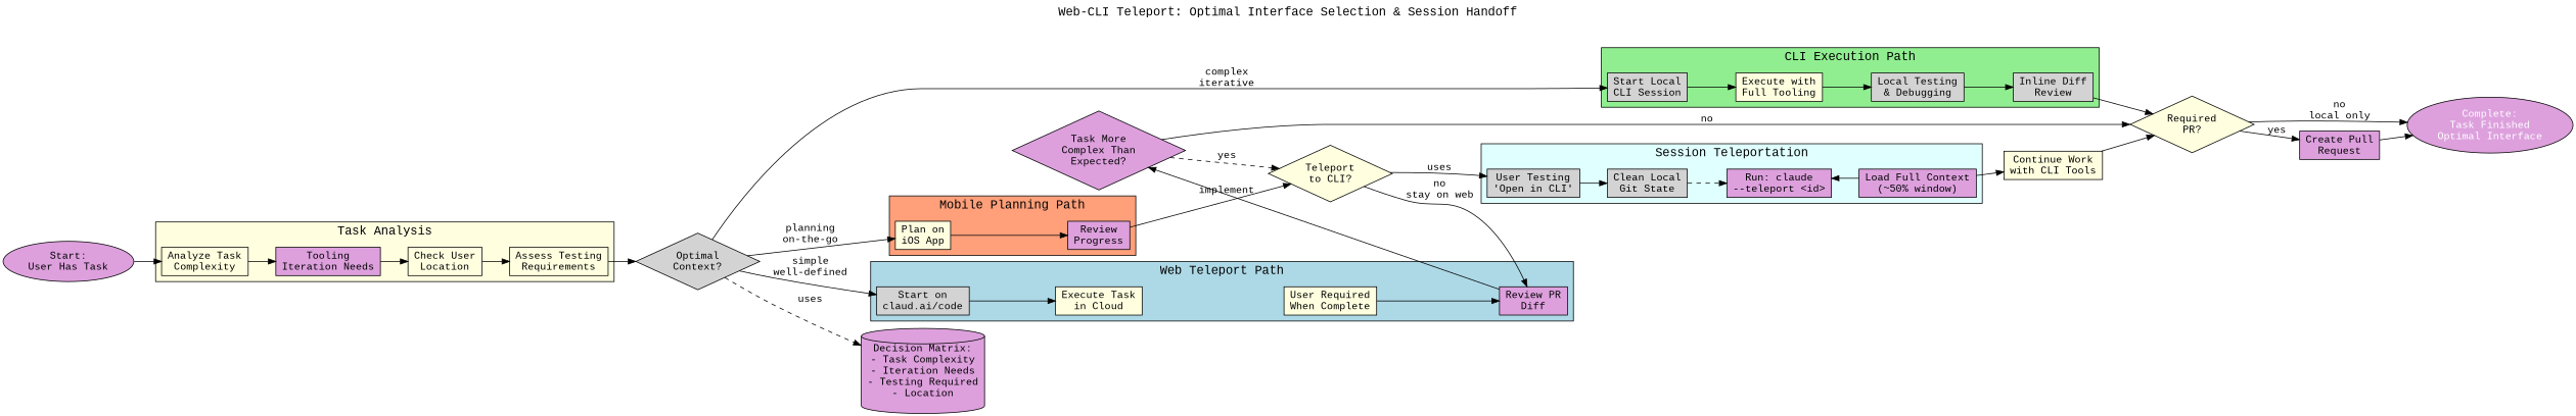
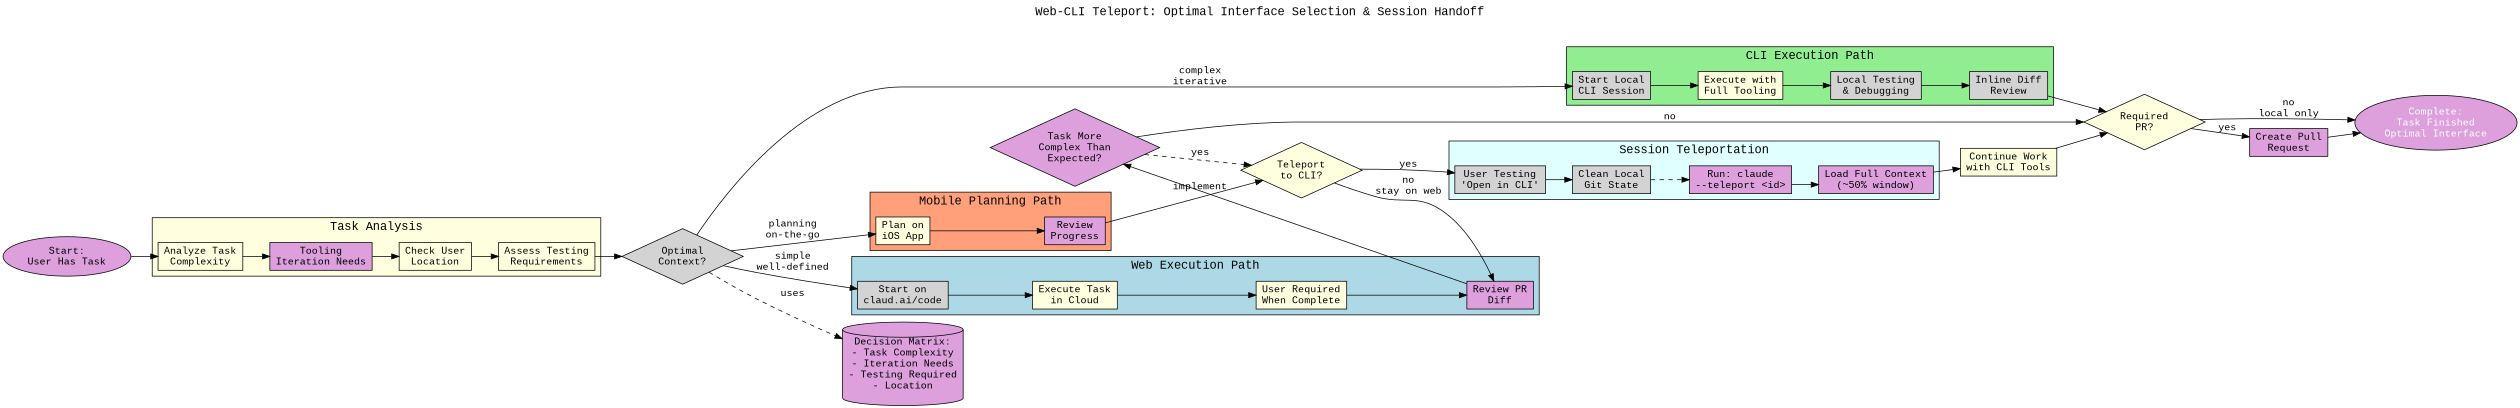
  digraph {
    compound=true
    fontname="Liberation Mono"
    fontsize=16
    label="Web-CLI Teleport: Optimal Interface Selection & Session Handoff"
    labelloc=t
    rankdir=LR
    node [fillcolor=lightyellow fontname="Liberation Mono" shape=box style=filled]
    edge [fontname="Liberation Mono"]
    n1 [label="Analyze Task\nComplexity"]
    n2 [fillcolor=plum label="Tooling\nIteration Needs"]
    n3 [label="Check User\nLocation"]
    n4 [label="Assess Testing\nRequirements"]
    n5 [fillcolor=lightgrey label="Start Local\nCLI Session"]
    n6 [label="Execute with\nFull Tooling"]
    n7 [fillcolor=lightgrey label="Local Testing\n& Debugging"]
    n8 [fillcolor=lightgrey label="Inline Diff\nReview"]
    n9 [fillcolor=lightgrey label="Start on\nclaud.ai/code"]
    n10 [label="Execute Task\nin Cloud"]
    n11 [label="User Required\nWhen Complete"]
    n12 [fillcolor=plum label="Review PR\nDiff"]
    n13 [label="Plan on\niOS App"]
    n14 [fillcolor=plum label="Review\nProgress"]
    n15 [fillcolor=lightgrey label="User Testing\n'Open in CLI'"]
    n16 [fillcolor=lightgrey label="Clean Local\nGit State"]
    n17 [fillcolor=plum label="Run: claude\n--teleport <id>"]
    n18 [fillcolor=plum label="Load Full Context\n(~50% window)"]
    n19 [fillcolor=lightgrey label="Optimal\nContext?" shape=diamond]
    n20 [label="Required\nPR?" shape=diamond]
    n21 [fillcolor=plum label="Task More\nComplex Than\nExpected?" shape=diamond]
    n22 [label="Teleport\nto CLI?" shape=diamond]
    n23 [label="Continue Work\nwith CLI Tools"]
    n24 [fillcolor=plum label="Start:\nUser Has Task" shape=ellipse]
    n25 [fillcolor=plum fontcolor=white label="Complete:\nTask Finished\nOptimal Interface" shape=ellipse]
    n26 [fillcolor=plum label="Decision Matrix:\n- Task Complexity\n- Iteration Needs\n- Testing Required\n- Location" shape=cylinder]
    n27 [fillcolor=plum label="Create Pull\nRequest"]
    subgraph cluster_1 {
      fillcolor=lightyellow
      label="Task Analysis"
      style=filled
      n1
      n2
      n3
      n4
    }
    subgraph cluster_2 {
      fillcolor=lightgreen
      label="CLI Execution Path"
      style=filled
      n5
      n6
      n7
      n8
    }
    subgraph cluster_3 {
      fillcolor=lightblue
-     label="Web Teleport Path"
+     label="Web Execution Path"
      style=filled
      n9
      n10
      n11
      n12
    }
    subgraph cluster_4 {
      fillcolor=lightsalmon
      label="Mobile Planning Path"
      style=filled
      n13
      n14
    }
    subgraph cluster_5 {
      fillcolor=lightcyan
      label="Session Teleportation"
      style=filled
      n15
      n16
      n17
      n18
    }
    n1 -> n2
    n2 -> n3
    n3 -> n4
    n4 -> n19
    n5 -> n6
    n6 -> n7
    n7 -> n8
    n8 -> n20
    n9 -> n10
+   n10 -> n11
    n11 -> n12
    n12 -> n21
    n13 -> n14
    n14 -> n22 [label=implement]
    n15 -> n16
    n16 -> n17 [style=dashed]
-   n18 -> n17
+   n17 -> n18
    n18 -> n23
    n19 -> n5 [label="complex\niterative"]
    n19 -> n9 [label="simple\nwell-defined"]
    n19 -> n13 [label="planning\non-the-go"]
    n19 -> n26 [label=uses style=dashed]
    n20 -> n25 [label="no\nlocal only"]
    n20 -> n27 [label=yes]
    n21 -> n20 [label=no]
    n21 -> n22 [label=yes style=dashed]
    n22 -> n12 [label="no\nstay on web"]
-   n22 -> n15 [label=uses]
+   n22 -> n15 [label=yes]
    n23 -> n20
    n24 -> n1
    n27 -> n25
  }
